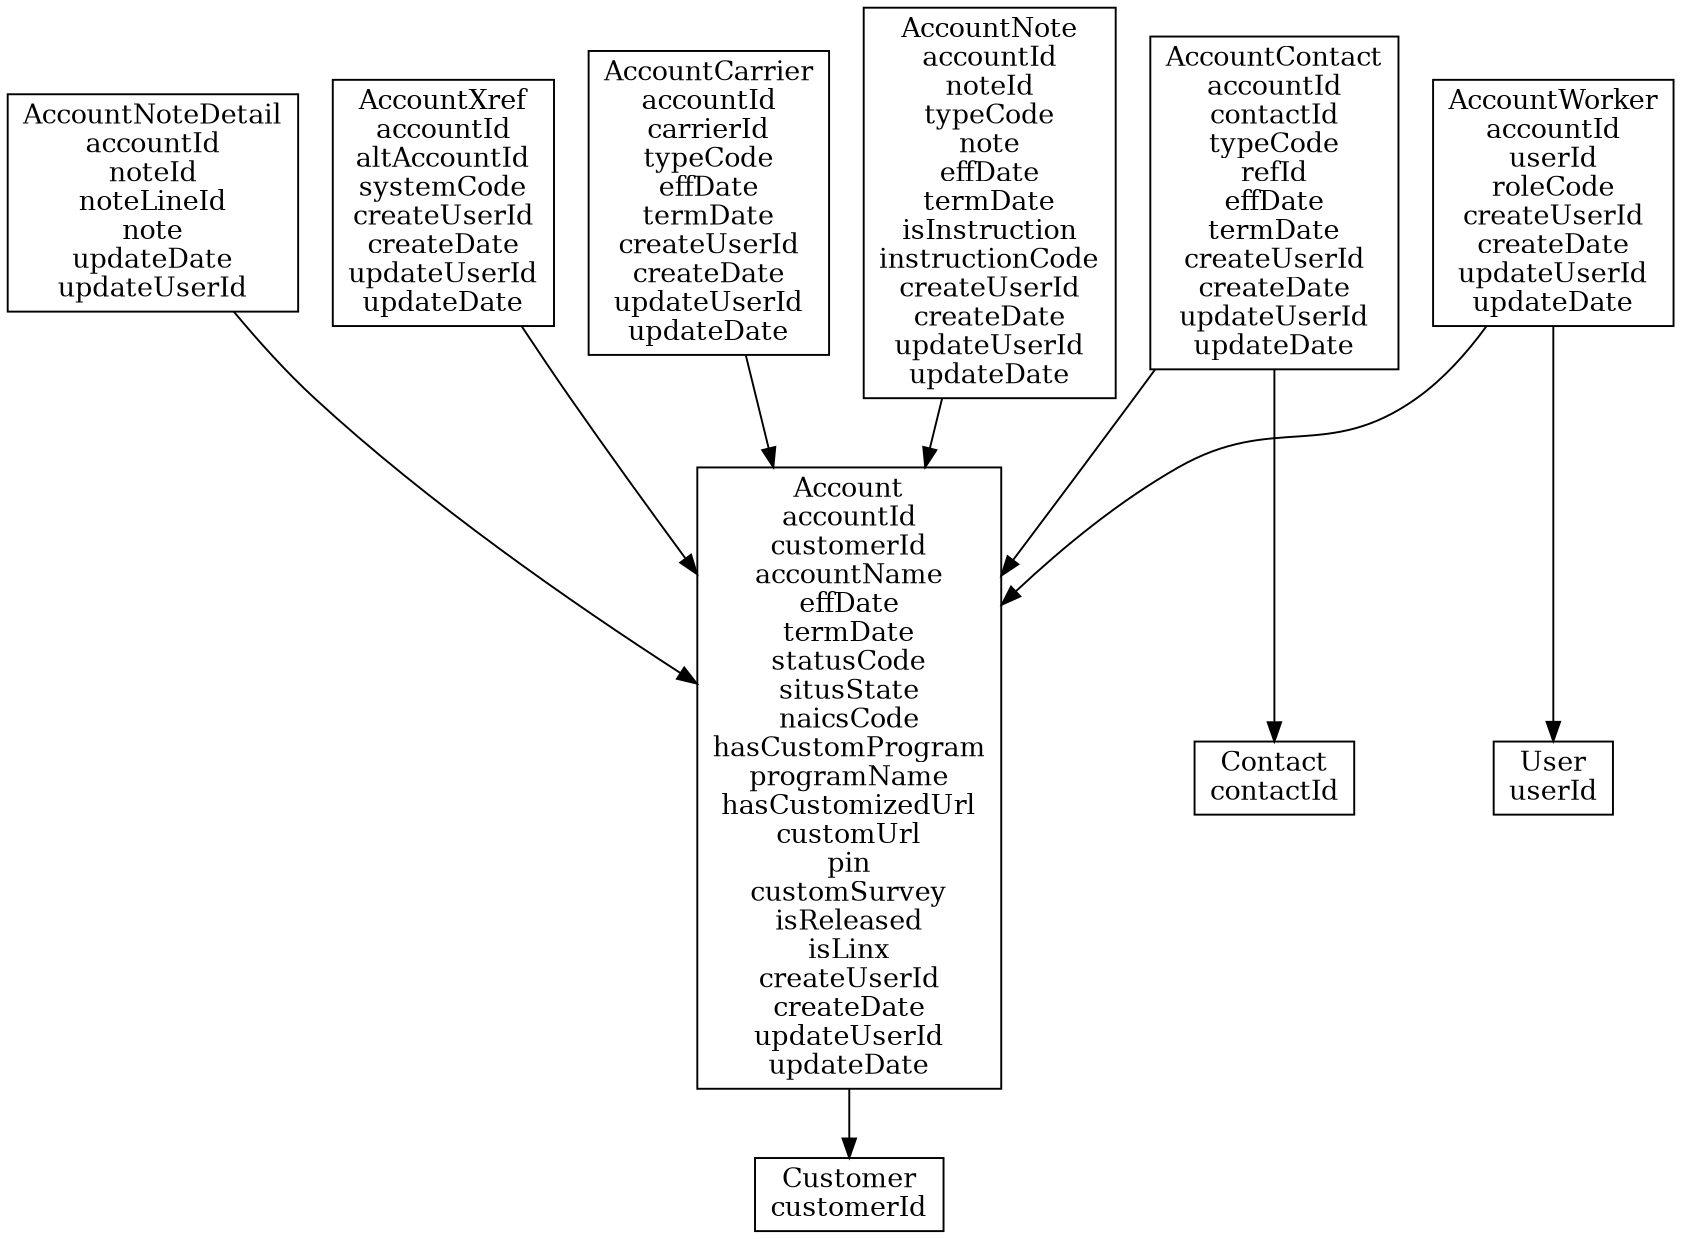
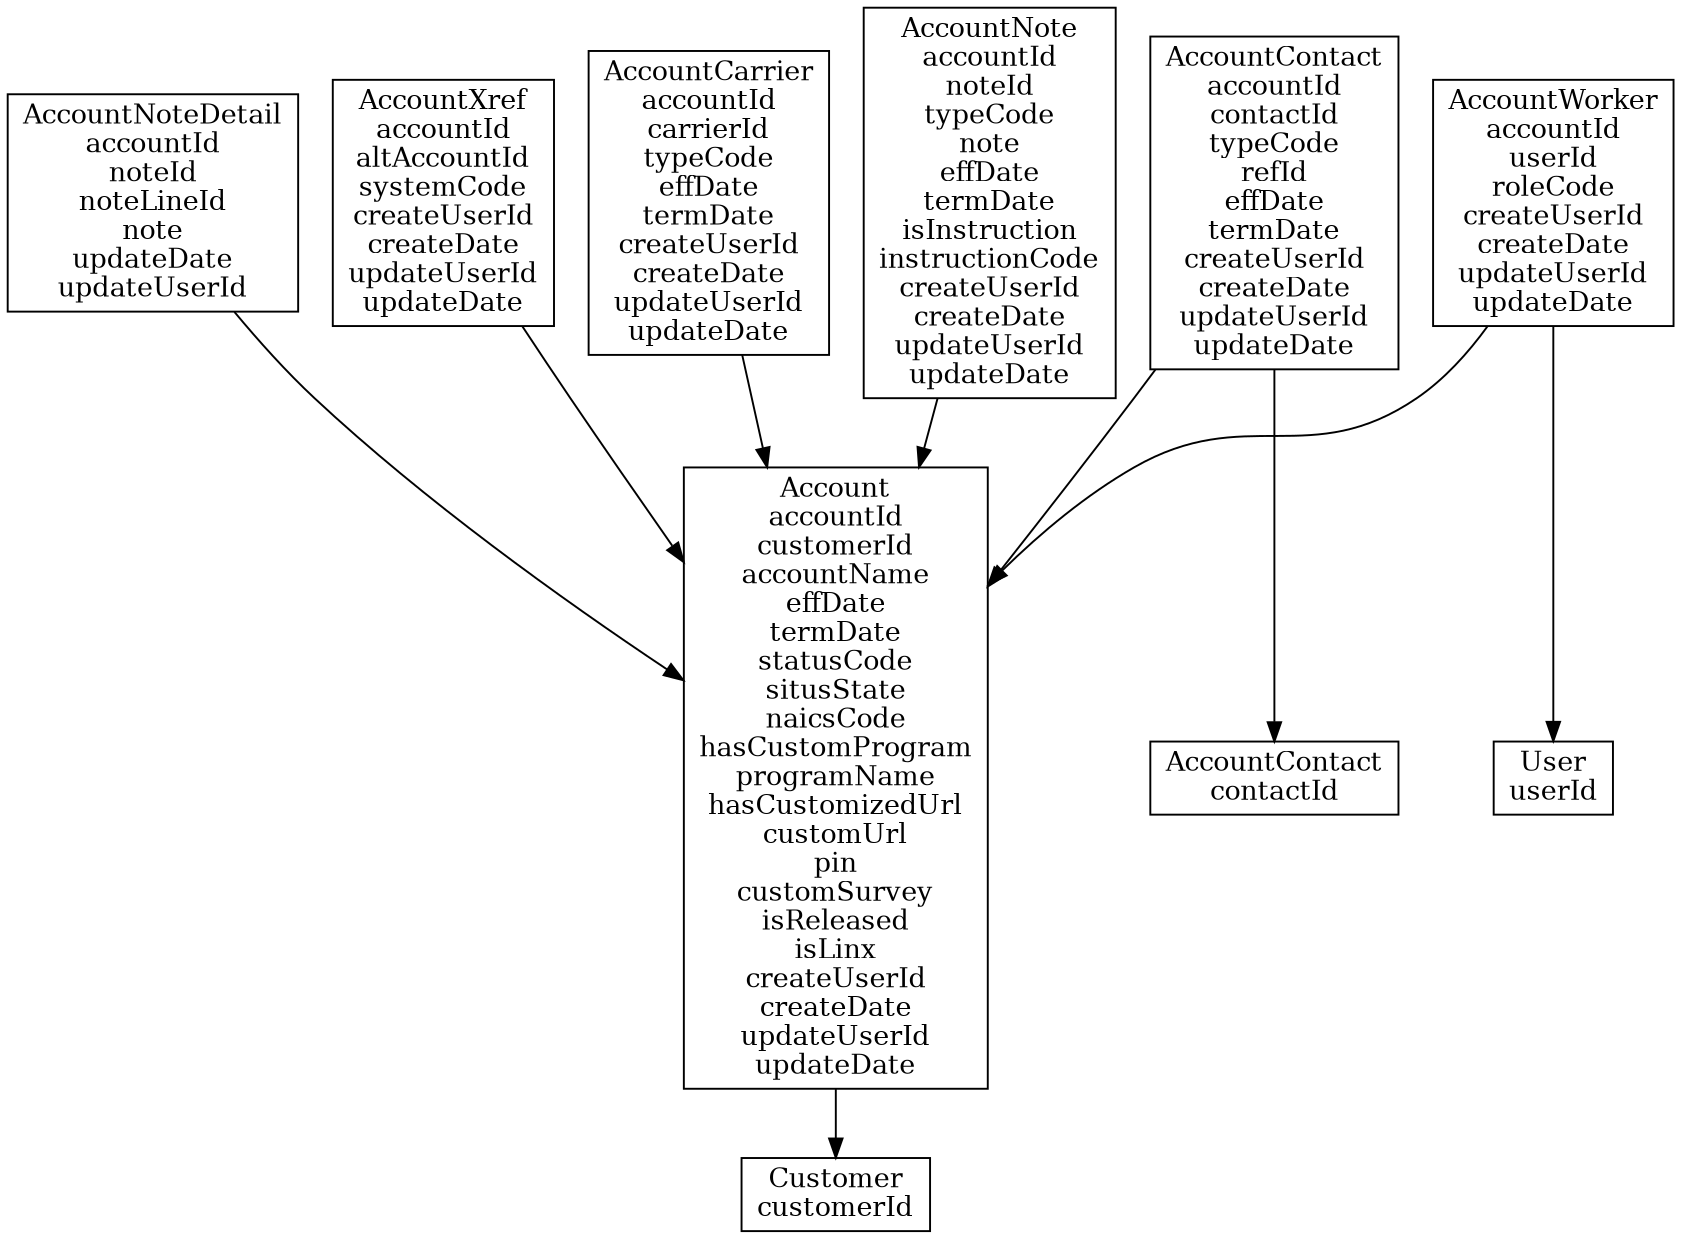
  digraph {
    node [shape=box]
    n1 [label="Account\naccountId\ncustomerId\naccountName\neffDate\ntermDate\nstatusCode\nsitusState\nnaicsCode\nhasCustomProgram\nprogramName\nhasCustomizedUrl\ncustomUrl\npin\ncustomSurvey\nisReleased\nisLinx\ncreateUserId\ncreateDate\nupdateUserId\nupdateDate"]
    n2 [label="Customer\ncustomerId"]
    n3 [label="AccountCarrier\naccountId\ncarrierId\ntypeCode\neffDate\ntermDate\ncreateUserId\ncreateDate\nupdateUserId\nupdateDate"]
    n4 [label="AccountContact\naccountId\ncontactId\ntypeCode\nrefId\neffDate\ntermDate\ncreateUserId\ncreateDate\nupdateUserId\nupdateDate"]
-   n5 [label="Contact\ncontactId"]
+   n5 [label="AccountContact\ncontactId"]
    n6 [label="AccountNote\naccountId\nnoteId\ntypeCode\nnote\neffDate\ntermDate\nisInstruction\ninstructionCode\ncreateUserId\ncreateDate\nupdateUserId\nupdateDate"]
    n7 [label="AccountNoteDetail\naccountId\nnoteId\nnoteLineId\nnote\nupdateDate\nupdateUserId"]
    n8 [label="AccountWorker\naccountId\nuserId\nroleCode\ncreateUserId\ncreateDate\nupdateUserId\nupdateDate"]
    n9 [label="User\nuserId"]
    n10 [label="AccountXref\naccountId\naltAccountId\nsystemCode\ncreateUserId\ncreateDate\nupdateUserId\nupdateDate"]
    n1 -> n2
    n3 -> n1
    n4 -> n1
    n4 -> n5
    n6 -> n1
    n7 -> n1
    n8 -> n1
    n8 -> n9
    n10 -> n1
  }
